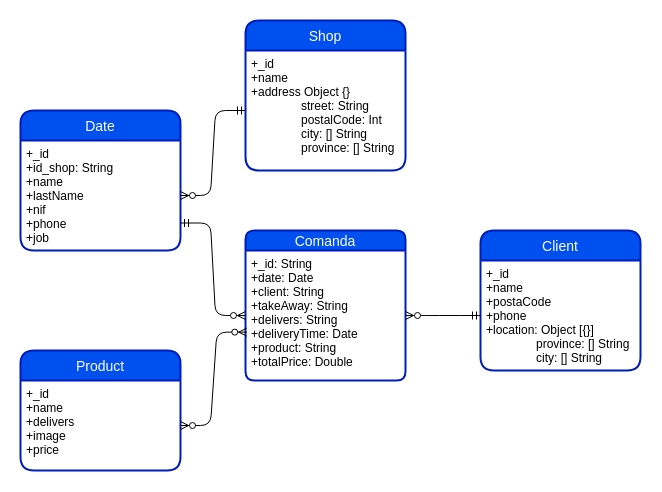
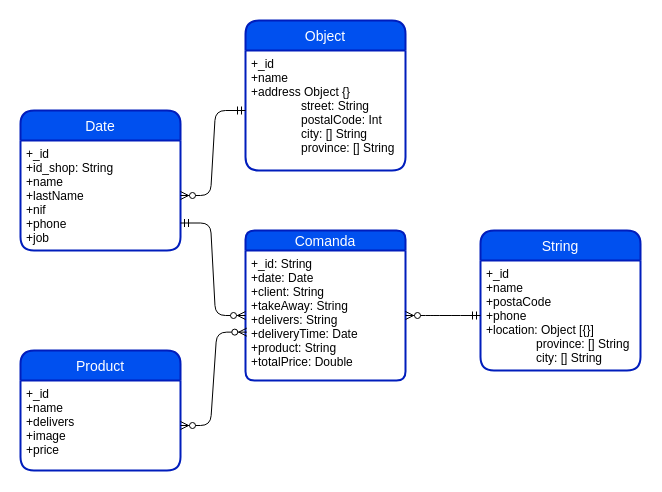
  <mxCell id="0" />
  <mxCell id="1" parent="0" />
- <mxCell id="2" value="Client" style="swimlane;childLayout=stackLayout;horizontal=1;startSize=30;horizontalStack=0;rounded=1;fontSize=14;fontStyle=0;strokeWidth=2;resizeParent=0;resizeLast=1;shadow=0;dashed=0;align=center;fillColor=#0050ef;strokeColor=#001DBC;fontColor=#ffffff;" parent="1" vertex="1"><mxGeometry x="480" y="230" width="160" height="140" as="geometry"><mxRectangle x="310" y="200" width="70" height="30" as="alternateBounds" /></mxGeometry></mxCell>
+ <mxCell id="2" value="String" style="swimlane;childLayout=stackLayout;horizontal=1;startSize=30;horizontalStack=0;rounded=1;fontSize=14;fontStyle=0;strokeWidth=2;resizeParent=0;resizeLast=1;shadow=0;dashed=0;align=center;fillColor=#0050ef;strokeColor=#001DBC;fontColor=#ffffff;" parent="1" vertex="1"><mxGeometry x="480" y="230" width="160" height="140" as="geometry"><mxRectangle x="310" y="200" width="70" height="30" as="alternateBounds" /></mxGeometry></mxCell>
  <mxCell id="3" value="+_id        &#10;+name&#10;+postaCode&#10;+phone&#10;+location: Object [{}]&#10;               province: [] String&#10;               city: [] String" style="align=left;strokeColor=none;fillColor=none;spacingLeft=4;fontSize=12;verticalAlign=top;resizable=0;rotatable=0;part=1;" parent="2" vertex="1"><mxGeometry y="30" width="160" height="110" as="geometry" /></mxCell>
  <mxCell id="4" value="Product" style="swimlane;childLayout=stackLayout;horizontal=1;startSize=30;horizontalStack=0;rounded=1;fontSize=14;fontStyle=0;strokeWidth=2;resizeParent=0;resizeLast=1;shadow=0;dashed=0;align=center;fillColor=#0050ef;strokeColor=#001DBC;fontColor=#ffffff;" parent="1" vertex="1"><mxGeometry x="20" y="350" width="160" height="120" as="geometry" /></mxCell>
  <mxCell id="5" value="+_id&#10;+name&#10;+delivers&#10;+image&#10;+price" style="align=left;strokeColor=none;fillColor=none;spacingLeft=4;fontSize=12;verticalAlign=top;resizable=0;rotatable=0;part=1;" parent="4" vertex="1"><mxGeometry y="30" width="160" height="90" as="geometry" /></mxCell>
- <mxCell id="6" value="Shop" style="swimlane;childLayout=stackLayout;horizontal=1;startSize=30;horizontalStack=0;rounded=1;fontSize=14;fontStyle=0;strokeWidth=2;resizeParent=0;resizeLast=1;shadow=0;dashed=0;align=center;fillColor=#0050ef;strokeColor=#001DBC;fontColor=#ffffff;" parent="1" vertex="1"><mxGeometry x="245" y="20" width="160" height="150" as="geometry" /></mxCell>
+ <mxCell id="6" value="Object" style="swimlane;childLayout=stackLayout;horizontal=1;startSize=30;horizontalStack=0;rounded=1;fontSize=14;fontStyle=0;strokeWidth=2;resizeParent=0;resizeLast=1;shadow=0;dashed=0;align=center;fillColor=#0050ef;strokeColor=#001DBC;fontColor=#ffffff;" parent="1" vertex="1"><mxGeometry x="245" y="20" width="160" height="150" as="geometry" /></mxCell>
  <mxCell id="7" value="+_id&#10;+name&#10;+address Object {}&#10;               street: String&#10;               postalCode: Int&#10;               city: [] String&#10;               province: [] String" style="align=left;strokeColor=none;fillColor=none;spacingLeft=4;fontSize=12;verticalAlign=top;resizable=0;rotatable=0;part=1;" parent="6" vertex="1"><mxGeometry y="30" width="160" height="120" as="geometry" /></mxCell>
  <mxCell id="8" value="Date" style="swimlane;childLayout=stackLayout;horizontal=1;startSize=30;horizontalStack=0;rounded=1;fontSize=14;fontStyle=0;strokeWidth=2;resizeParent=0;resizeLast=1;shadow=0;dashed=0;align=center;fillColor=#0050ef;strokeColor=#001DBC;fontColor=#ffffff;" parent="1" vertex="1"><mxGeometry x="20" y="110" width="160" height="140" as="geometry" /></mxCell>
  <mxCell id="9" value="+_id&#10;+id_shop: String&#10;+name&#10;+lastName&#10;+nif&#10;+phone&#10;+job&#10;" style="align=left;strokeColor=none;fillColor=none;spacingLeft=4;fontSize=12;verticalAlign=top;resizable=0;rotatable=0;part=1;" parent="8" vertex="1"><mxGeometry y="30" width="160" height="110" as="geometry" /></mxCell>
  <mxCell id="10" value="Comanda" style="swimlane;childLayout=stackLayout;horizontal=1;startSize=20;horizontalStack=0;rounded=1;fontSize=14;fontStyle=0;strokeWidth=2;resizeParent=0;resizeLast=1;shadow=0;dashed=0;align=center;fillColor=#0050ef;strokeColor=#001DBC;fontColor=#ffffff;" parent="1" vertex="1"><mxGeometry x="245" y="230" width="160" height="150" as="geometry" /></mxCell>
  <mxCell id="11" value="+_id: String&#10;+date: Date&#10;+client: String&#10;+takeAway: String&#10;+delivers: String&#10;+deliveryTime: Date&#10;+product: String&#10;+totalPrice: Double" style="align=left;strokeColor=none;fillColor=none;spacingLeft=4;fontSize=12;verticalAlign=top;resizable=0;rotatable=0;part=1;" parent="10" vertex="1"><mxGeometry y="20" width="160" height="130" as="geometry" /></mxCell>
  <mxCell id="12" value="" style="edgeStyle=entityRelationEdgeStyle;fontSize=12;html=1;endArrow=ERzeroToMany;startArrow=ERmandOne;exitX=0;exitY=0.5;exitDx=0;exitDy=0;entryX=1;entryY=0.5;entryDx=0;entryDy=0;" parent="1" source="3" target="11" edge="1"><mxGeometry width="100" height="100" relative="1" as="geometry"><mxPoint x="240" y="200" as="sourcePoint" /><mxPoint x="170" y="280" as="targetPoint" /></mxGeometry></mxCell>
  <mxCell id="13" value="" style="edgeStyle=entityRelationEdgeStyle;fontSize=12;html=1;endArrow=ERzeroToMany;startArrow=ERmandOne;entryX=1;entryY=0.5;entryDx=0;entryDy=0;exitX=0;exitY=0.5;exitDx=0;exitDy=0;" parent="1" source="7" target="9" edge="1"><mxGeometry width="100" height="100" relative="1" as="geometry"><mxPoint x="330" y="170" as="sourcePoint" /><mxPoint x="330" y="80" as="targetPoint" /></mxGeometry></mxCell>
  <mxCell id="14" value="" style="edgeStyle=entityRelationEdgeStyle;fontSize=12;html=1;endArrow=ERzeroToMany;startArrow=ERmandOne;entryX=0;entryY=0.5;entryDx=0;entryDy=0;exitX=1;exitY=0.75;exitDx=0;exitDy=0;" parent="1" source="9" target="11" edge="1"><mxGeometry width="100" height="100" relative="1" as="geometry"><mxPoint x="130" y="390" as="sourcePoint" /><mxPoint x="230" y="290" as="targetPoint" /></mxGeometry></mxCell>
  <mxCell id="15" value="" style="edgeStyle=entityRelationEdgeStyle;fontSize=12;html=1;endArrow=ERzeroToMany;endFill=1;startArrow=ERzeroToMany;exitX=1;exitY=0.5;exitDx=0;exitDy=0;entryX=0.008;entryY=0.628;entryDx=0;entryDy=0;entryPerimeter=0;" parent="1" source="5" target="11" edge="1"><mxGeometry width="100" height="100" relative="1" as="geometry"><mxPoint x="140" y="450" as="sourcePoint" /><mxPoint x="240" y="350" as="targetPoint" /></mxGeometry></mxCell>
